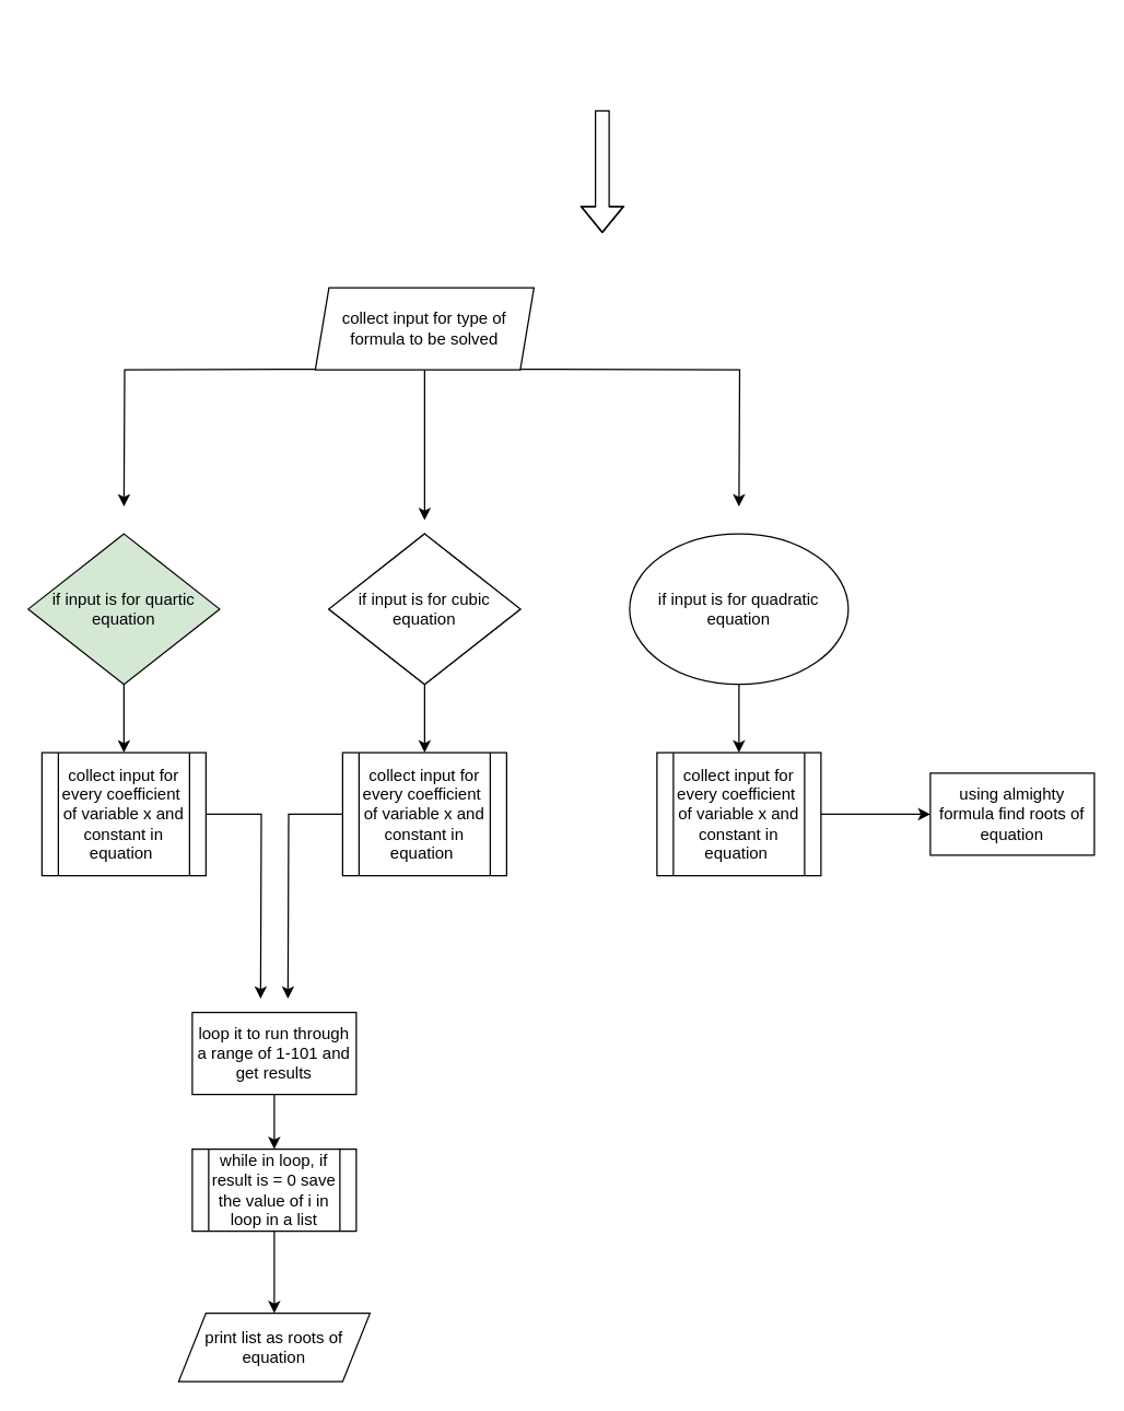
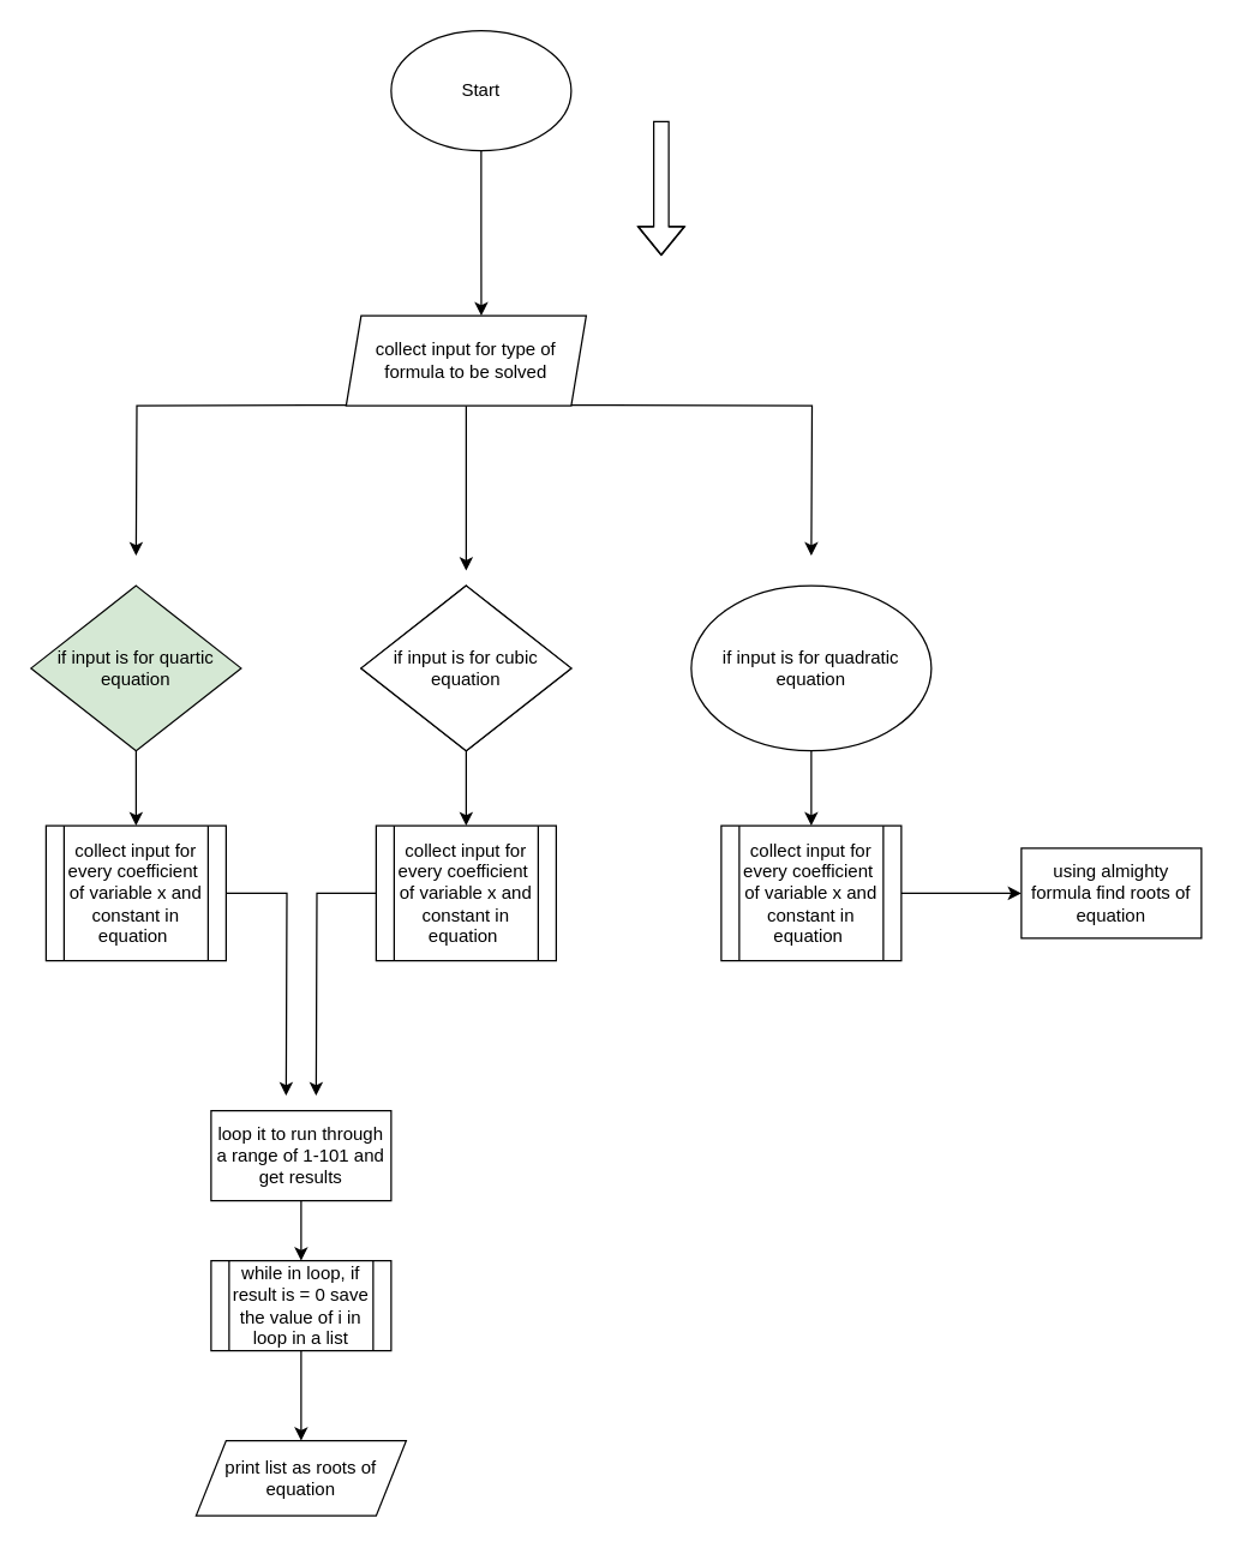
  <mxCell id="0" />
  <mxCell id="1" parent="0" />
+ <mxCell id="2" value="" style="edgeStyle=orthogonalEdgeStyle;rounded=0;orthogonalLoop=1;jettySize=auto;html=1;entryX=0.563;entryY=0;entryDx=0;entryDy=0;entryPerimeter=0;" edge="1" parent="1" source="3" target="6"><mxGeometry relative="1" as="geometry"><mxPoint x="320" y="200" as="targetPoint" /></mxGeometry></mxCell>
+ <mxCell id="3" value="Start" style="ellipse;whiteSpace=wrap;html=1;" vertex="1" parent="1"><mxGeometry x="260" y="20" width="120" height="80" as="geometry" /></mxCell>
  <mxCell id="4" value="" style="shape=flexArrow;endArrow=classic;html=1;rounded=0;" edge="1" parent="1"><mxGeometry width="50" height="50" relative="1" as="geometry"><mxPoint x="440" y="80" as="sourcePoint" /><mxPoint x="440" y="170" as="targetPoint" /><Array as="points"><mxPoint x="440" y="100" /></Array></mxGeometry></mxCell>
  <mxCell id="5" value="" style="edgeStyle=orthogonalEdgeStyle;rounded=0;orthogonalLoop=1;jettySize=auto;html=1;" edge="1" parent="1" source="6"><mxGeometry relative="1" as="geometry"><mxPoint x="310" y="380" as="targetPoint" /></mxGeometry></mxCell>
  <mxCell id="6" value="collect input for type of formula to be solved" style="shape=parallelogram;perimeter=parallelogramPerimeter;whiteSpace=wrap;html=1;fixedSize=1;size=10;" vertex="1" parent="1"><mxGeometry x="230" y="210" width="160" height="60" as="geometry" /></mxCell>
  <mxCell id="7" value="if input is for cubic equation" style="rhombus;whiteSpace=wrap;html=1;" vertex="1" parent="1"><mxGeometry x="240" y="390" width="140" height="110" as="geometry" /></mxCell>
  <mxCell id="8" value="" style="edgeStyle=orthogonalEdgeStyle;rounded=0;orthogonalLoop=1;jettySize=auto;html=1;" edge="1" parent="1"><mxGeometry relative="1" as="geometry"><mxPoint x="380" y="269.5" as="sourcePoint" /><mxPoint x="540" y="370" as="targetPoint" /></mxGeometry></mxCell>
  <mxCell id="9" value="" style="edgeStyle=orthogonalEdgeStyle;rounded=0;orthogonalLoop=1;jettySize=auto;html=1;" edge="1" parent="1"><mxGeometry relative="1" as="geometry"><mxPoint x="230" y="269.5" as="sourcePoint" /><mxPoint x="90" y="370" as="targetPoint" /></mxGeometry></mxCell>
  <mxCell id="10" value="" style="edgeStyle=orthogonalEdgeStyle;rounded=0;orthogonalLoop=1;jettySize=auto;html=1;" edge="1" parent="1" source="11" target="19"><mxGeometry relative="1" as="geometry" /></mxCell>
  <mxCell id="11" value="if input is for cubic equation" style="rhombus;whiteSpace=wrap;html=1;" vertex="1" parent="1"><mxGeometry x="240" y="390" width="140" height="110" as="geometry" /></mxCell>
  <mxCell id="12" value="" style="edgeStyle=orthogonalEdgeStyle;rounded=0;orthogonalLoop=1;jettySize=auto;html=1;" edge="1" parent="1" source="13" target="21"><mxGeometry relative="1" as="geometry" /></mxCell>
  <mxCell id="13" value="if input is for quadratic equation" style="ellipse;whiteSpace=wrap;html=1;" vertex="1" parent="1"><mxGeometry x="460" y="390" width="160" height="110" as="geometry" /></mxCell>
  <mxCell id="14" value="" style="edgeStyle=orthogonalEdgeStyle;rounded=0;orthogonalLoop=1;jettySize=auto;html=1;" edge="1" parent="1" source="15" target="17"><mxGeometry relative="1" as="geometry" /></mxCell>
  <mxCell id="15" value="if input is for quartic equation" style="rhombus;whiteSpace=wrap;html=1;fillColor=#d5e8d4;" vertex="1" parent="1"><mxGeometry x="20" y="390" width="140" height="110" as="geometry" /></mxCell>
  <mxCell id="16" value="" style="edgeStyle=orthogonalEdgeStyle;rounded=0;orthogonalLoop=1;jettySize=auto;html=1;" edge="1" parent="1" source="17"><mxGeometry relative="1" as="geometry"><mxPoint x="190" y="730" as="targetPoint" /></mxGeometry></mxCell>
  <mxCell id="17" value="collect input for every coefficient&amp;nbsp; of variable x and constant in equation&lt;span style=&quot;background-color: initial;&quot;&gt;&amp;nbsp;&lt;/span&gt;" style="shape=process;whiteSpace=wrap;html=1;backgroundOutline=1;" vertex="1" parent="1"><mxGeometry x="30" y="550" width="120" height="90" as="geometry" /></mxCell>
  <mxCell id="18" value="" style="edgeStyle=orthogonalEdgeStyle;rounded=0;orthogonalLoop=1;jettySize=auto;html=1;" edge="1" parent="1" source="19"><mxGeometry relative="1" as="geometry"><mxPoint x="210" y="730" as="targetPoint" /></mxGeometry></mxCell>
  <mxCell id="19" value="collect input for every coefficient&amp;nbsp; of variable x and constant in equation&lt;span style=&quot;background-color: initial;&quot;&gt;&amp;nbsp;&lt;/span&gt;" style="shape=process;whiteSpace=wrap;html=1;backgroundOutline=1;" vertex="1" parent="1"><mxGeometry x="250" y="550" width="120" height="90" as="geometry" /></mxCell>
  <mxCell id="20" value="" style="edgeStyle=orthogonalEdgeStyle;rounded=0;orthogonalLoop=1;jettySize=auto;html=1;" edge="1" parent="1" source="21" target="27"><mxGeometry relative="1" as="geometry" /></mxCell>
  <mxCell id="21" value="collect input for every coefficient&amp;nbsp; of variable x and constant in equation&lt;span style=&quot;background-color: initial;&quot;&gt;&amp;nbsp;&lt;/span&gt;" style="shape=process;whiteSpace=wrap;html=1;backgroundOutline=1;" vertex="1" parent="1"><mxGeometry x="480" y="550" width="120" height="90" as="geometry" /></mxCell>
  <mxCell id="22" value="" style="edgeStyle=orthogonalEdgeStyle;rounded=0;orthogonalLoop=1;jettySize=auto;html=1;" edge="1" parent="1" source="23"><mxGeometry relative="1" as="geometry"><mxPoint x="200" y="840" as="targetPoint" /></mxGeometry></mxCell>
  <mxCell id="23" value="loop it to run through a range of 1-101 and get results" style="rounded=0;whiteSpace=wrap;html=1;" vertex="1" parent="1"><mxGeometry x="140" y="740" width="120" height="60" as="geometry" /></mxCell>
  <mxCell id="24" value="" style="edgeStyle=orthogonalEdgeStyle;rounded=0;orthogonalLoop=1;jettySize=auto;html=1;" edge="1" parent="1" source="25"><mxGeometry relative="1" as="geometry"><mxPoint x="200" y="960" as="targetPoint" /></mxGeometry></mxCell>
  <mxCell id="25" value="while in loop, if result is = 0 save the value of i in loop in a list" style="shape=process;whiteSpace=wrap;html=1;backgroundOutline=1;rounded=0;" vertex="1" parent="1"><mxGeometry x="140" y="840" width="120" height="60" as="geometry" /></mxCell>
  <mxCell id="26" value="print list as roots of equation" style="shape=parallelogram;perimeter=parallelogramPerimeter;whiteSpace=wrap;html=1;fixedSize=1;rounded=0;" vertex="1" parent="1"><mxGeometry x="130" y="960" width="140" height="50" as="geometry" /></mxCell>
  <mxCell id="27" value="using almighty formula find roots of equation" style="whiteSpace=wrap;html=1;" vertex="1" parent="1"><mxGeometry x="680" y="565" width="120" height="60" as="geometry" /></mxCell>
